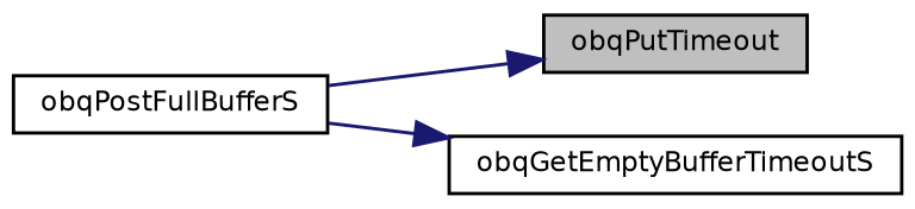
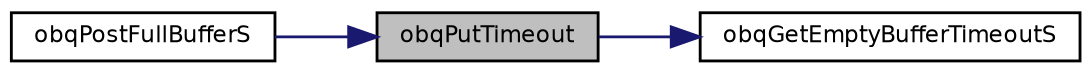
  digraph {
    rankdir=LR
    node [color=black fontname=Helvetica fontsize=8 shape=record]
    edge [color=midnightblue fontname=Helvetica fontsize=8 labelfontname=Helvetica labelfontsize=8 style=solid]
    n1 [fillcolor=grey75 fontcolor=black height=0.2 label=obqPutTimeout style=filled width=0.4]
    n2 [height=0.2 label=obqGetEmptyBufferTimeoutS width=0.4]
    n3 [height=0.2 label=obqPostFullBufferS width=0.4]
-   n3 -> n2
+   n1 -> n2
    n3 -> n1
  }
